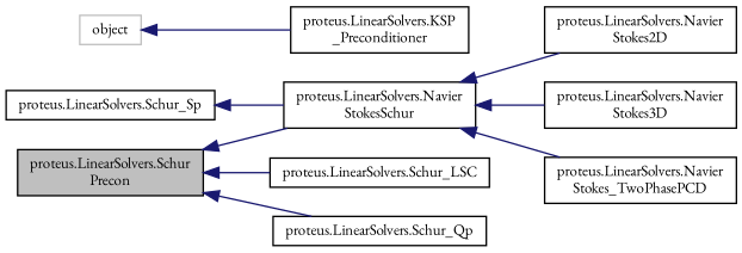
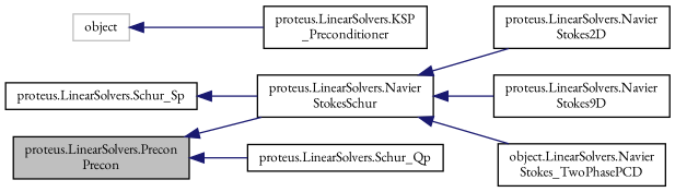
  digraph {
    fontname="EB Garamond"
    rankdir=LR
    node [color=black fillcolor=white fontname="EB Garamond" fontsize=10 shape=record style=filled]
    edge [color=midnightblue dir=back fontname="EB Garamond" fontsize=10 labelfontname=Helvetica labelfontsize=10 style=solid]
-   n1 [fillcolor=grey75 fontcolor=black height=0.2 label="proteus.LinearSolvers.Schur\lPrecon" width=0.4]
+   n1 [fillcolor=grey75 fontcolor=black height=0.2 label="proteus.LinearSolvers.Precon\lPrecon" width=0.4]
    n2 [height=0.2 label="proteus.LinearSolvers.Navier\lStokesSchur" width=0.4]
-   n3 [height=0.2 label="proteus.LinearSolvers.Schur_LSC" width=0.4]
    n4 [height=0.2 label="proteus.LinearSolvers.Schur_Qp" width=0.4]
    n5 [height=0.2 label="proteus.LinearSolvers.Navier\lStokes2D" width=0.4]
-   n6 [height=0.2 label="proteus.LinearSolvers.Navier\lStokes3D" width=0.4]
-   n7 [height=0.2 label="proteus.LinearSolvers.Navier\lStokes_TwoPhasePCD" width=0.4]
+   n6 [height=0.2 label="proteus.LinearSolvers.Navier\lStokes9D" width=0.4]
+   n7 [height=0.2 label="object.LinearSolvers.Navier\lStokes_TwoPhasePCD" width=0.4]
    n8 [height=0.2 label="proteus.LinearSolvers.KSP\l_Preconditioner" width=0.4]
    n9 [color=grey75 height=0.2 label=object width=0.4]
    n10 [height=0.2 label="proteus.LinearSolvers.Schur_Sp" width=0.4]
    n1 -> n2
-   n1 -> n3
    n1 -> n4
    n2 -> n5
    n2 -> n6
    n2 -> n7
    n9 -> n8
    n10 -> n2
  }
